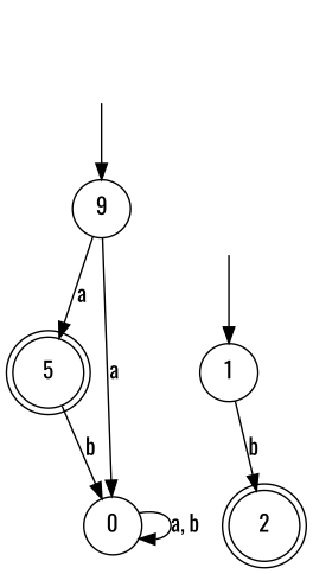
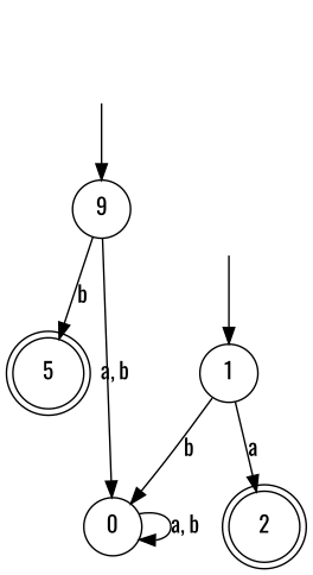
  digraph {
    fontname=Oswald
    rankdir=TB
    node [fontname=Oswald shape=circle]
    edge [fontname=Oswald]
    2 [shape=doublecircle]
    n2 [label=5 shape=doublecircle]
    fake0 [style=invisible]
    n4 [label=9]
    0
    fake1 [style=invisible]
    1
    fake0 -> n4
-   n4 -> n2 [label=a]
-   n4 -> 0 [label=a]
+   n4 -> n2 [label=b]
+   n4 -> 0 [label="a, b"]
    0 -> 0 [label="a, b"]
    fake1 -> 1
-   1 -> 2 [label=b]
-   n2 -> 0 [label=b]
+   1 -> 2 [label=a]
+   1 -> 0 [label=b]
  }
